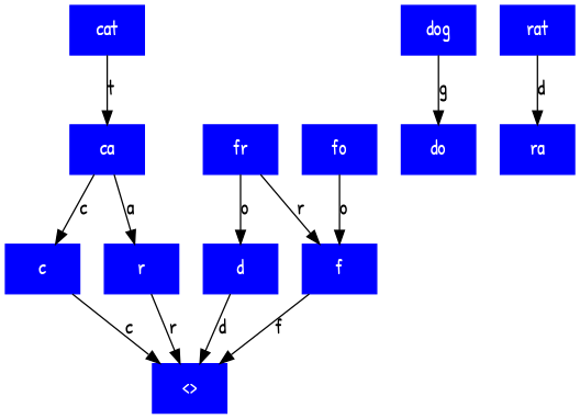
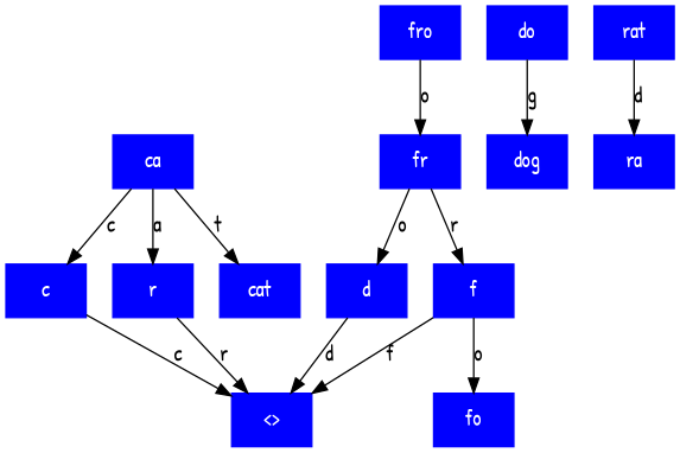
  digraph {
    fontname="Patrick Hand"
    rankdir=TB
    node [color=blue fontcolor=white fontname="Patrick Hand" fontsize=14 shape=box style=filled]
    edge [fontname="Patrick Hand" fontsize=14]
    c
    "<>"
    ca
    r
    cat
    d
    dog
    do
    f
    fo
    fr
+   fro
    rat
    ra
    c -> "<>" [label=c]
    ca -> c [label=c]
    ca -> r [label=a]
    r -> "<>" [label=r]
-   cat -> ca [label=t]
+   ca -> cat [label=t]
    d -> "<>" [label=d]
-   dog -> do [label=g]
+   do -> dog [label=g]
    f -> "<>" [label=f]
-   fo -> f [label=o]
+   f -> fo [label=o]
    fr -> d [label=o]
    fr -> f [label=r]
+   fro -> fr [label=o]
    rat -> ra [label=d]
  }
